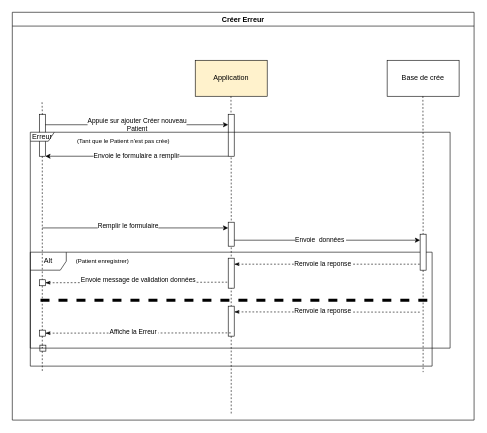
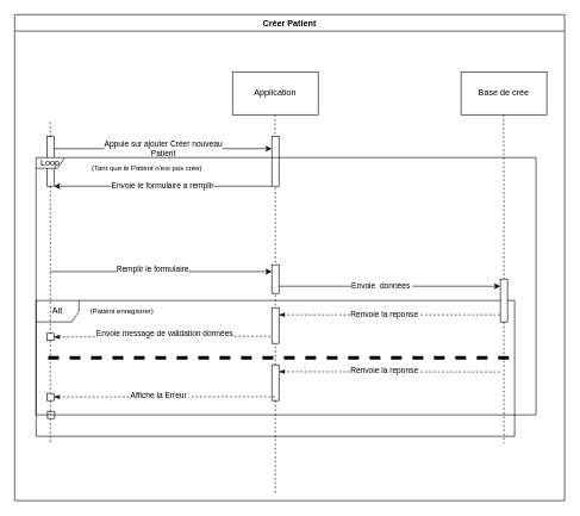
  <mxCell id="0" />
  <mxCell id="1" parent="0" />
  <mxCell id="2" value="" style="edgeStyle=orthogonalEdgeStyle;rounded=0;orthogonalLoop=1;jettySize=auto;html=1;endArrow=none;endFill=0;dashed=1;" edge="1" parent="1" target="26"><mxGeometry relative="1" as="geometry"><mxPoint x="385" y="690" as="targetPoint" /><mxPoint x="384.613" y="160" as="sourcePoint" /></mxGeometry></mxCell>
  <mxCell id="3" style="edgeStyle=orthogonalEdgeStyle;rounded=0;orthogonalLoop=1;jettySize=auto;html=1;endArrow=none;endFill=0;dashed=1;" edge="1" parent="1"><mxGeometry relative="1" as="geometry"><mxPoint x="70" y="620" as="targetPoint" /><mxPoint x="70" y="585" as="sourcePoint" /></mxGeometry></mxCell>
- <mxCell id="4" value="Application" style="rounded=0;whiteSpace=wrap;html=1;fillColor=#fff2cc;" vertex="1" parent="1"><mxGeometry x="325" y="100" width="120" height="60" as="geometry" /></mxCell>
+ <mxCell id="4" value="Application" style="rounded=0;whiteSpace=wrap;html=1;" vertex="1" parent="1"><mxGeometry x="325" y="100" width="120" height="60" as="geometry" /></mxCell>
  <mxCell id="5" value="Base de crée" style="rounded=0;whiteSpace=wrap;html=1;" vertex="1" parent="1"><mxGeometry x="645" y="100" width="120" height="60" as="geometry" /></mxCell>
  <mxCell id="6" style="edgeStyle=orthogonalEdgeStyle;rounded=0;orthogonalLoop=1;jettySize=auto;html=1;endArrow=none;endFill=0;dashed=1;" edge="1" parent="1" source="34"><mxGeometry relative="1" as="geometry"><mxPoint x="705" y="620" as="targetPoint" /><mxPoint x="704.613" y="160" as="sourcePoint" /></mxGeometry></mxCell>
  <mxCell id="7" value="" style="edgeStyle=orthogonalEdgeStyle;rounded=0;orthogonalLoop=1;jettySize=auto;html=1;endArrow=none;endFill=0;dashed=1;" edge="1" parent="1" source="26"><mxGeometry relative="1" as="geometry"><mxPoint x="385" y="690" as="targetPoint" /><mxPoint x="384.613" y="160" as="sourcePoint" /></mxGeometry></mxCell>
  <mxCell id="8" value="" style="endArrow=classic;html=1;rounded=0;" edge="1" parent="1"><mxGeometry width="50" height="50" relative="1" as="geometry"><mxPoint x="380" y="400" as="sourcePoint" /><mxPoint x="700" y="400" as="targetPoint" /></mxGeometry></mxCell>
  <mxCell id="9" value="Envoie&amp;nbsp; données&amp;nbsp;" style="edgeLabel;html=1;align=center;verticalAlign=middle;resizable=0;points=[];" connectable="0" vertex="1" parent="8"><mxGeometry x="-0.045" y="2" relative="1" as="geometry"><mxPoint as="offset" /></mxGeometry></mxCell>
  <mxCell id="10" value="Alt" style="shape=umlFrame;whiteSpace=wrap;html=1;pointerEvents=0;" vertex="1" parent="1"><mxGeometry x="50" y="420" width="670" height="190" as="geometry" /></mxCell>
  <mxCell id="11" value="&lt;font style=&quot;font-size: 10px;&quot;&gt;(Patient enregistrer)&lt;/font&gt;" style="text;html=1;align=center;verticalAlign=middle;resizable=0;points=[];autosize=1;strokeColor=none;fillColor=none;" vertex="1" parent="1"><mxGeometry x="115" y="420" width="110" height="30" as="geometry" /></mxCell>
  <mxCell id="12" value="" style="endArrow=none;html=1;rounded=0;dashed=1;strokeWidth=5;" edge="1" parent="1"><mxGeometry width="50" height="50" relative="1" as="geometry"><mxPoint x="67" y="500" as="sourcePoint" /><mxPoint x="717" y="500" as="targetPoint" /></mxGeometry></mxCell>
- <mxCell id="13" value="Créer Erreur" style="swimlane;whiteSpace=wrap;html=1;" vertex="1" parent="1"><mxGeometry x="20" y="20" width="770" height="680" as="geometry" /></mxCell>
+ <mxCell id="13" value="Créer Patient" style="swimlane;whiteSpace=wrap;html=1;" vertex="1" parent="1"><mxGeometry x="20" y="20" width="770" height="680" as="geometry" /></mxCell>
  <mxCell id="14" value="" style="rounded=0;whiteSpace=wrap;html=1;" vertex="1" parent="13"><mxGeometry x="360" y="170" width="10" height="70" as="geometry" /></mxCell>
  <mxCell id="15" value="" style="rounded=0;whiteSpace=wrap;html=1;" vertex="1" parent="13"><mxGeometry x="360" y="350" width="10" height="40" as="geometry" /></mxCell>
  <mxCell id="16" value="" style="endArrow=classic;html=1;rounded=0;entryX=0;entryY=0.25;entryDx=0;entryDy=0;" edge="1" parent="13"><mxGeometry width="50" height="50" relative="1" as="geometry"><mxPoint x="50" y="359.55" as="sourcePoint" /><mxPoint x="360" y="359.55" as="targetPoint" /></mxGeometry></mxCell>
  <mxCell id="17" value="Remplir le formulaire" style="edgeLabel;html=1;align=center;verticalAlign=middle;resizable=0;points=[];" connectable="0" vertex="1" parent="16"><mxGeometry x="-0.083" y="3" relative="1" as="geometry"><mxPoint as="offset" /></mxGeometry></mxCell>
  <mxCell id="18" value="&lt;font style=&quot;font-size: 10px;&quot;&gt;(Tant que le Patient n'est pas crée)&lt;/font&gt;" style="text;html=1;align=center;verticalAlign=middle;resizable=0;points=[];autosize=1;strokeColor=none;fillColor=none;" vertex="1" parent="13"><mxGeometry x="95" y="200" width="180" height="30" as="geometry" /></mxCell>
  <mxCell id="19" value="" style="rounded=0;whiteSpace=wrap;html=1;" vertex="1" parent="13"><mxGeometry x="360" y="410" width="10" height="50" as="geometry" /></mxCell>
  <mxCell id="20" value="" style="endArrow=none;html=1;rounded=0;dashed=1;endFill=0;startArrow=classicThin;startFill=1;" edge="1" parent="13"><mxGeometry width="50" height="50" relative="1" as="geometry"><mxPoint x="370" y="420" as="sourcePoint" /><mxPoint x="680" y="420" as="targetPoint" /></mxGeometry></mxCell>
  <mxCell id="21" value="Renvoie la reponse&amp;nbsp;" style="edgeLabel;html=1;align=center;verticalAlign=middle;resizable=0;points=[];" connectable="0" vertex="1" parent="20"><mxGeometry x="-0.045" y="2" relative="1" as="geometry"><mxPoint as="offset" /></mxGeometry></mxCell>
  <mxCell id="22" value="" style="endArrow=none;html=1;rounded=0;dashed=1;endFill=0;startArrow=classicThin;startFill=1;exitX=1;exitY=0.5;exitDx=0;exitDy=0;" edge="1" parent="13" source="36"><mxGeometry width="50" height="50" relative="1" as="geometry"><mxPoint x="60" y="450" as="sourcePoint" /><mxPoint x="360" y="450" as="targetPoint" /></mxGeometry></mxCell>
  <mxCell id="23" value="Envoie message de validation données" style="edgeLabel;html=1;align=center;verticalAlign=middle;resizable=0;points=[];" connectable="0" vertex="1" parent="22"><mxGeometry x="-0.045" y="2" relative="1" as="geometry"><mxPoint x="9" y="-3" as="offset" /></mxGeometry></mxCell>
  <mxCell id="24" value="" style="endArrow=none;html=1;rounded=0;dashed=1;endFill=0;startArrow=classicThin;startFill=1;" edge="1" parent="13"><mxGeometry width="50" height="50" relative="1" as="geometry"><mxPoint x="370" y="499.57" as="sourcePoint" /><mxPoint x="680" y="500" as="targetPoint" /></mxGeometry></mxCell>
  <mxCell id="25" value="Renvoie la reponse&amp;nbsp;" style="edgeLabel;html=1;align=center;verticalAlign=middle;resizable=0;points=[];" connectable="0" vertex="1" parent="24"><mxGeometry x="-0.045" y="2" relative="1" as="geometry"><mxPoint as="offset" /></mxGeometry></mxCell>
  <mxCell id="26" value="" style="rounded=0;whiteSpace=wrap;html=1;" vertex="1" parent="13"><mxGeometry x="360" y="490" width="10" height="50" as="geometry" /></mxCell>
  <mxCell id="27" value="" style="rounded=0;whiteSpace=wrap;html=1;" vertex="1" parent="13"><mxGeometry x="46" y="555" width="10" height="10" as="geometry" /></mxCell>
  <mxCell id="28" value="" style="rounded=0;whiteSpace=wrap;html=1;" vertex="1" parent="13"><mxGeometry x="45" y="170" width="10" height="70" as="geometry" /></mxCell>
  <mxCell id="29" value="Appuie sur ajouter Créer nouveau&lt;br&gt;Patient" style="endArrow=classic;html=1;rounded=0;exitX=1;exitY=0.25;exitDx=0;exitDy=0;entryX=0;entryY=0.25;entryDx=0;entryDy=0;" edge="1" parent="13" source="28" target="14"><mxGeometry width="50" height="50" relative="1" as="geometry"><mxPoint x="50" y="263" as="sourcePoint" /><mxPoint x="360" y="263" as="targetPoint" /></mxGeometry></mxCell>
- <mxCell id="30" value="Erreur" style="shape=umlFrame;whiteSpace=wrap;html=1;pointerEvents=0;width=40;height=15;" vertex="1" parent="13"><mxGeometry x="30" y="200" width="700" height="360" as="geometry" /></mxCell>
+ <mxCell id="30" value="Loop" style="shape=umlFrame;whiteSpace=wrap;html=1;pointerEvents=0;width=40;height=15;" vertex="1" parent="13"><mxGeometry x="30" y="200" width="700" height="360" as="geometry" /></mxCell>
  <mxCell id="31" value="Envoie le formulaire a remplir" style="endArrow=classic;html=1;rounded=0;exitX=0;exitY=1;exitDx=0;exitDy=0;entryX=1;entryY=1;entryDx=0;entryDy=0;" edge="1" parent="13" source="14" target="28"><mxGeometry width="50" height="50" relative="1" as="geometry"><mxPoint x="210" y="130" as="sourcePoint" /><mxPoint x="260" y="80" as="targetPoint" /></mxGeometry></mxCell>
  <mxCell id="32" value="" style="edgeStyle=orthogonalEdgeStyle;rounded=0;orthogonalLoop=1;jettySize=auto;html=1;endArrow=none;endFill=0;dashed=1;" edge="1" parent="1" target="28"><mxGeometry relative="1" as="geometry"><mxPoint x="70" y="620" as="targetPoint" /><mxPoint x="69.613" y="170" as="sourcePoint" /></mxGeometry></mxCell>
  <mxCell id="33" value="" style="edgeStyle=orthogonalEdgeStyle;rounded=0;orthogonalLoop=1;jettySize=auto;html=1;endArrow=none;endFill=0;dashed=1;" edge="1" parent="1" target="34"><mxGeometry relative="1" as="geometry"><mxPoint x="705" y="620" as="targetPoint" /><mxPoint x="704.613" y="160" as="sourcePoint" /></mxGeometry></mxCell>
  <mxCell id="34" value="" style="rounded=0;whiteSpace=wrap;html=1;" vertex="1" parent="1"><mxGeometry x="700" y="390" width="10" height="60" as="geometry" /></mxCell>
  <mxCell id="35" value="" style="edgeStyle=orthogonalEdgeStyle;rounded=0;orthogonalLoop=1;jettySize=auto;html=1;endArrow=none;endFill=0;dashed=1;" edge="1" parent="1" source="28" target="36"><mxGeometry relative="1" as="geometry"><mxPoint x="70" y="620" as="targetPoint" /><mxPoint x="70" y="320" as="sourcePoint" /></mxGeometry></mxCell>
  <mxCell id="36" value="" style="rounded=0;whiteSpace=wrap;html=1;" vertex="1" parent="1"><mxGeometry x="65" y="466" width="10" height="10" as="geometry" /></mxCell>
  <mxCell id="37" value="" style="edgeStyle=orthogonalEdgeStyle;rounded=0;orthogonalLoop=1;jettySize=auto;html=1;endArrow=none;endFill=0;dashed=1;" edge="1" parent="1" source="36" target="38"><mxGeometry relative="1" as="geometry"><mxPoint x="70" y="620" as="targetPoint" /><mxPoint x="70" y="476" as="sourcePoint" /></mxGeometry></mxCell>
  <mxCell id="38" value="" style="rounded=0;whiteSpace=wrap;html=1;" vertex="1" parent="1"><mxGeometry x="65" y="550" width="10" height="10" as="geometry" /></mxCell>
  <mxCell id="39" value="" style="endArrow=none;html=1;rounded=0;dashed=1;endFill=0;startArrow=classicThin;startFill=1;exitX=1;exitY=0.5;exitDx=0;exitDy=0;" edge="1" parent="1" source="38"><mxGeometry width="50" height="50" relative="1" as="geometry"><mxPoint x="70" y="555" as="sourcePoint" /><mxPoint x="385" y="554.57" as="targetPoint" /></mxGeometry></mxCell>
  <mxCell id="40" value="Affiche la Erreur&amp;nbsp;" style="edgeLabel;html=1;align=center;verticalAlign=middle;resizable=0;points=[];" connectable="0" vertex="1" parent="39"><mxGeometry x="-0.045" y="2" relative="1" as="geometry"><mxPoint as="offset" /></mxGeometry></mxCell>
  <mxCell id="41" value="" style="edgeStyle=orthogonalEdgeStyle;rounded=0;orthogonalLoop=1;jettySize=auto;html=1;endArrow=none;endFill=0;dashed=1;" edge="1" parent="1" source="38"><mxGeometry relative="1" as="geometry"><mxPoint x="70" y="575" as="targetPoint" /><mxPoint x="70" y="560" as="sourcePoint" /></mxGeometry></mxCell>
